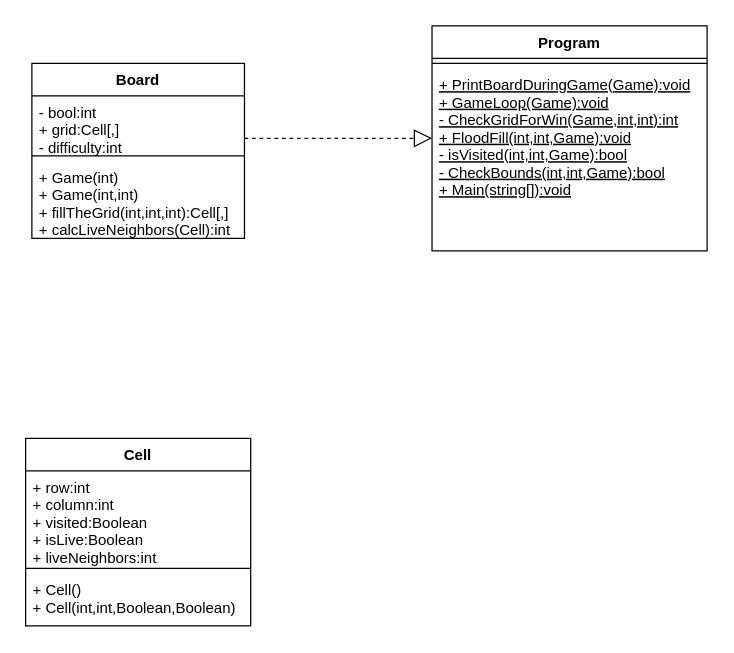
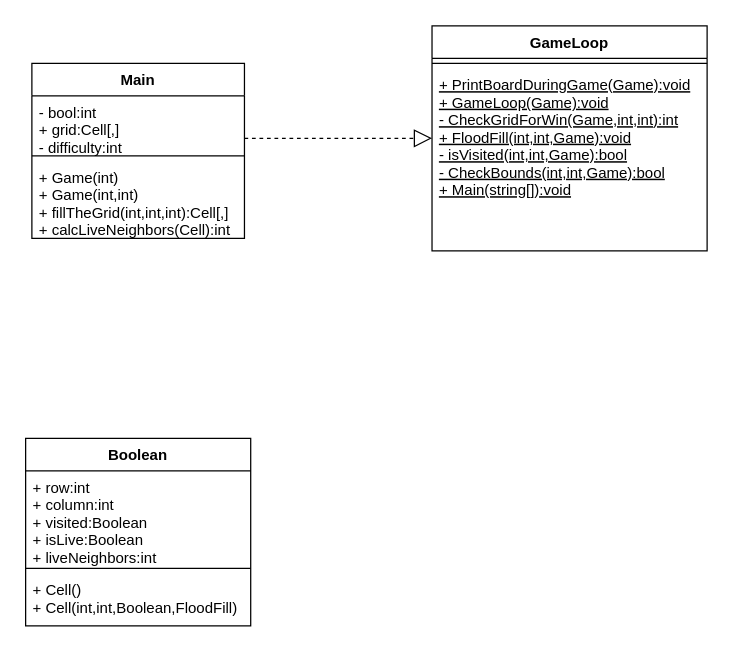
  <mxCell id="0" />
  <mxCell id="1" parent="0" />
- <mxCell id="2" value="Cell" style="swimlane;fontStyle=1;align=center;verticalAlign=top;childLayout=stackLayout;horizontal=1;startSize=26;horizontalStack=0;resizeParent=1;resizeParentMax=0;resizeLast=0;collapsible=1;marginBottom=0;" vertex="1" parent="1"><mxGeometry x="20" y="350" width="180" height="150" as="geometry" /></mxCell>
+ <mxCell id="2" value="Boolean" style="swimlane;fontStyle=1;align=center;verticalAlign=top;childLayout=stackLayout;horizontal=1;startSize=26;horizontalStack=0;resizeParent=1;resizeParentMax=0;resizeLast=0;collapsible=1;marginBottom=0;" vertex="1" parent="1"><mxGeometry x="20" y="350" width="180" height="150" as="geometry" /></mxCell>
  <mxCell id="3" value="+ row:int&#10;+ column:int&#10;+ visited:Boolean&#10;+ isLive:Boolean&#10;+ liveNeighbors:int" style="text;strokeColor=none;fillColor=none;align=left;verticalAlign=top;spacingLeft=4;spacingRight=4;overflow=hidden;rotatable=0;points=[[0,0.5],[1,0.5]];portConstraint=eastwest;" vertex="1" parent="2"><mxGeometry y="26" width="180" height="74" as="geometry" /></mxCell>
  <mxCell id="4" value="" style="line;strokeWidth=1;fillColor=none;align=left;verticalAlign=middle;spacingTop=-1;spacingLeft=3;spacingRight=3;rotatable=0;labelPosition=right;points=[];portConstraint=eastwest;" vertex="1" parent="2"><mxGeometry y="100" width="180" height="8" as="geometry" /></mxCell>
- <mxCell id="5" value="+ Cell()&#10;+ Cell(int,int,Boolean,Boolean)" style="text;strokeColor=none;fillColor=none;align=left;verticalAlign=top;spacingLeft=4;spacingRight=4;overflow=hidden;rotatable=0;points=[[0,0.5],[1,0.5]];portConstraint=eastwest;" vertex="1" parent="2"><mxGeometry y="108" width="180" height="42" as="geometry" /></mxCell>
- <mxCell id="6" value="Board" style="swimlane;fontStyle=1;align=center;verticalAlign=top;childLayout=stackLayout;horizontal=1;startSize=26;horizontalStack=0;resizeParent=1;resizeParentMax=0;resizeLast=0;collapsible=1;marginBottom=0;" vertex="1" parent="1"><mxGeometry x="25" y="50" width="170" height="140" as="geometry" /></mxCell>
+ <mxCell id="5" value="+ Cell()&#10;+ Cell(int,int,Boolean,FloodFill)" style="text;strokeColor=none;fillColor=none;align=left;verticalAlign=top;spacingLeft=4;spacingRight=4;overflow=hidden;rotatable=0;points=[[0,0.5],[1,0.5]];portConstraint=eastwest;" vertex="1" parent="2"><mxGeometry y="108" width="180" height="42" as="geometry" /></mxCell>
+ <mxCell id="6" value="Main" style="swimlane;fontStyle=1;align=center;verticalAlign=top;childLayout=stackLayout;horizontal=1;startSize=26;horizontalStack=0;resizeParent=1;resizeParentMax=0;resizeLast=0;collapsible=1;marginBottom=0;" vertex="1" parent="1"><mxGeometry x="25" y="50" width="170" height="140" as="geometry" /></mxCell>
  <mxCell id="7" value="- bool:int&#10;+ grid:Cell[,]&#10;- difficulty:int" style="text;strokeColor=none;fillColor=none;align=left;verticalAlign=top;spacingLeft=4;spacingRight=4;overflow=hidden;rotatable=0;points=[[0,0.5],[1,0.5]];portConstraint=eastwest;" vertex="1" parent="6"><mxGeometry y="26" width="170" height="44" as="geometry" /></mxCell>
  <mxCell id="8" value="" style="line;strokeWidth=1;fillColor=none;align=left;verticalAlign=middle;spacingTop=-1;spacingLeft=3;spacingRight=3;rotatable=0;labelPosition=right;points=[];portConstraint=eastwest;" vertex="1" parent="6"><mxGeometry y="70" width="170" height="8" as="geometry" /></mxCell>
  <mxCell id="9" value="+ Game(int)&#10;+ Game(int,int)&#10;+ fillTheGrid(int,int,int):Cell[,]&#10;+ calcLiveNeighbors(Cell):int&#10;" style="text;strokeColor=none;fillColor=none;align=left;verticalAlign=top;spacingLeft=4;spacingRight=4;overflow=hidden;rotatable=0;points=[[0,0.5],[1,0.5]];portConstraint=eastwest;fontStyle=0" vertex="1" parent="6"><mxGeometry y="78" width="170" height="62" as="geometry" /></mxCell>
- <mxCell id="10" value="Program" style="swimlane;fontStyle=1;align=center;verticalAlign=top;childLayout=stackLayout;horizontal=1;startSize=26;horizontalStack=0;resizeParent=1;resizeParentMax=0;resizeLast=0;collapsible=1;marginBottom=0;" vertex="1" parent="1"><mxGeometry x="345" y="20" width="220" height="180" as="geometry" /></mxCell>
+ <mxCell id="10" value="GameLoop" style="swimlane;fontStyle=1;align=center;verticalAlign=top;childLayout=stackLayout;horizontal=1;startSize=26;horizontalStack=0;resizeParent=1;resizeParentMax=0;resizeLast=0;collapsible=1;marginBottom=0;" vertex="1" parent="1"><mxGeometry x="345" y="20" width="220" height="180" as="geometry" /></mxCell>
  <mxCell id="11" value="" style="line;strokeWidth=1;fillColor=none;align=left;verticalAlign=middle;spacingTop=-1;spacingLeft=3;spacingRight=3;rotatable=0;labelPosition=right;points=[];portConstraint=eastwest;" vertex="1" parent="10"><mxGeometry y="26" width="220" height="8" as="geometry" /></mxCell>
  <mxCell id="12" value="+ PrintBoardDuringGame(Game):void&#10;+ GameLoop(Game):void&#10;- CheckGridForWin(Game,int,int):int&#10;+ FloodFill(int,int,Game):void&#10;- isVisited(int,int,Game):bool&#10;- CheckBounds(int,int,Game):bool&#10;+ Main(string[]):void" style="text;strokeColor=none;fillColor=none;align=left;verticalAlign=top;spacingLeft=4;spacingRight=4;overflow=hidden;rotatable=0;points=[[0,0.5],[1,0.5]];portConstraint=eastwest;fontStyle=4" vertex="1" parent="10"><mxGeometry y="34" width="220" height="146" as="geometry" /></mxCell>
  <mxCell id="13" value="" style="endArrow=block;dashed=1;endFill=0;endSize=12;html=1;rounded=0;" edge="1" parent="1" target="10"><mxGeometry width="160" relative="1" as="geometry"><mxPoint x="195" y="110" as="sourcePoint" /><mxPoint x="375" y="170" as="targetPoint" /><Array as="points"><mxPoint x="275" y="110" /></Array></mxGeometry></mxCell>
